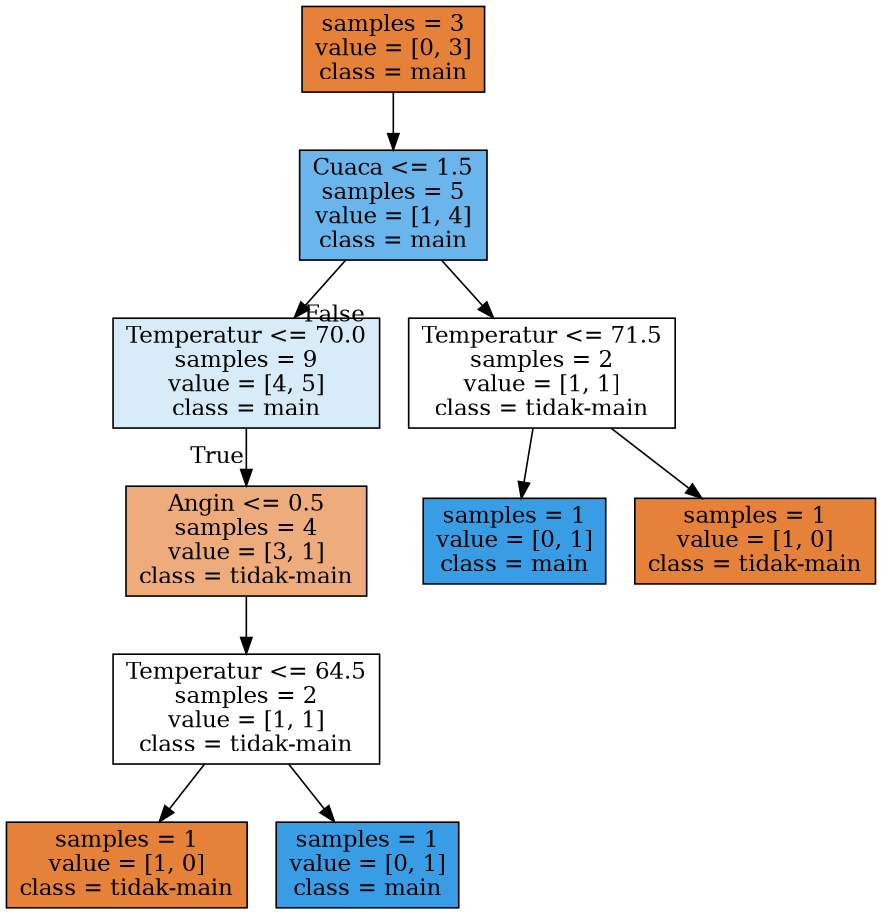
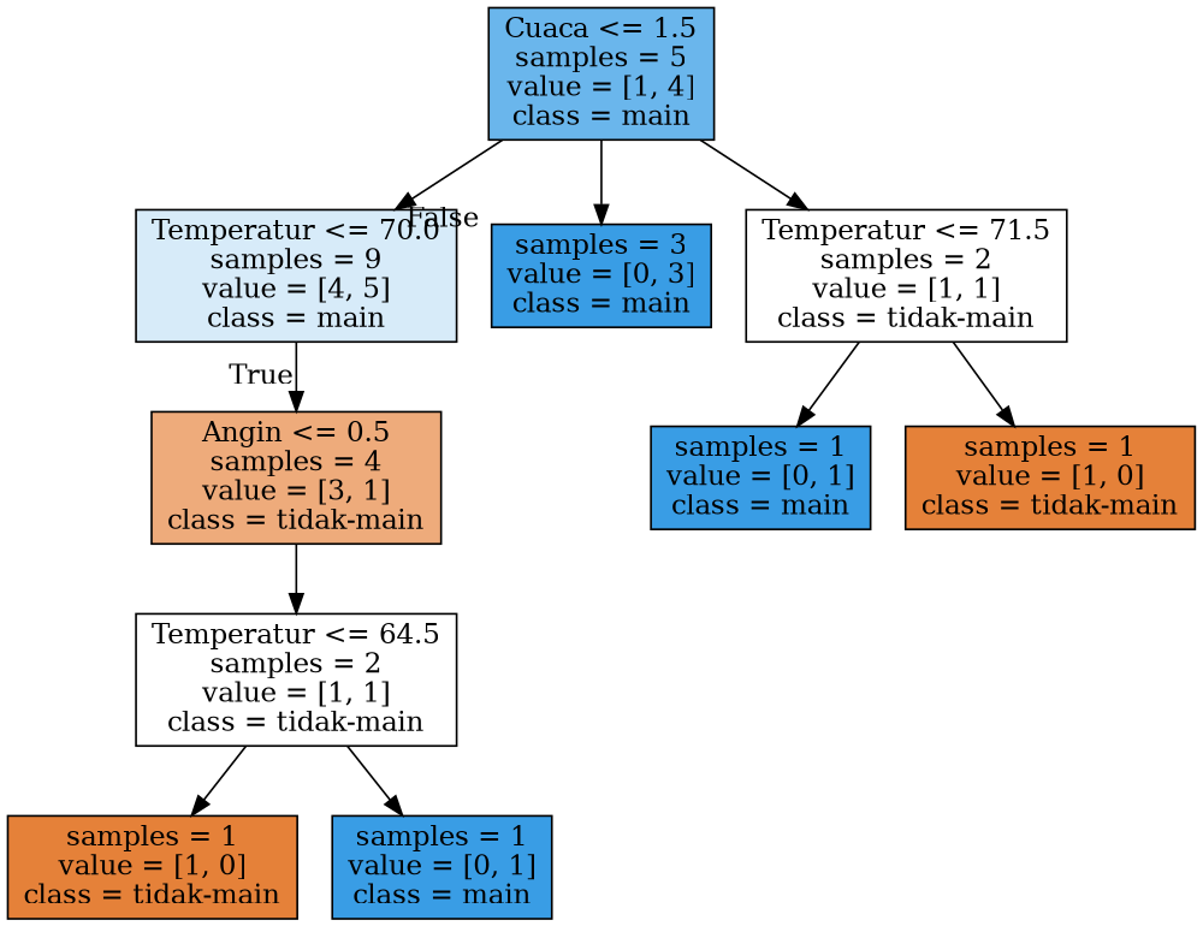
  digraph {
    node [color=black fillcolor="#399de5ff" shape=box style=filled]
    n1 [fillcolor="#399de533" label="Temperatur <= 70.0\nsamples = 9\nvalue = [4, 5]\nclass = main"]
    n2 [fillcolor="#e58139aa" label="Angin <= 0.5\nsamples = 4\nvalue = [3, 1]\nclass = tidak-main"]
    n3 [fillcolor="#e5813900" label="Temperatur <= 64.5\nsamples = 2\nvalue = [1, 1]\nclass = tidak-main"]
    n4 [fillcolor="#399de5bf" label="Cuaca <= 1.5\nsamples = 5\nvalue = [1, 4]\nclass = main"]
-   n5 [fillcolor="#e58139ff" label="samples = 3\nvalue = [0, 3]\nclass = main"]
+   n5 [label="samples = 3\nvalue = [0, 3]\nclass = main"]
    n6 [fillcolor="#e5813900" label="Temperatur <= 71.5\nsamples = 2\nvalue = [1, 1]\nclass = tidak-main"]
    n7 [fillcolor="#e58139ff" label="samples = 1\nvalue = [1, 0]\nclass = tidak-main"]
    n8 [label="samples = 1\nvalue = [0, 1]\nclass = main"]
    n9 [label="samples = 1\nvalue = [0, 1]\nclass = main"]
    n10 [fillcolor="#e58139ff" label="samples = 1\nvalue = [1, 0]\nclass = tidak-main"]
    n1 -> n2 [headlabel=True labelangle=45 labeldistance=2.5]
    n2 -> n3
    n3 -> n7
    n3 -> n8
    n4 -> n1 [headlabel=False labelangle=-45 labeldistance=2.5]
-   n5 -> n4
+   n4 -> n5
    n4 -> n6
    n6 -> n9
    n6 -> n10
  }
